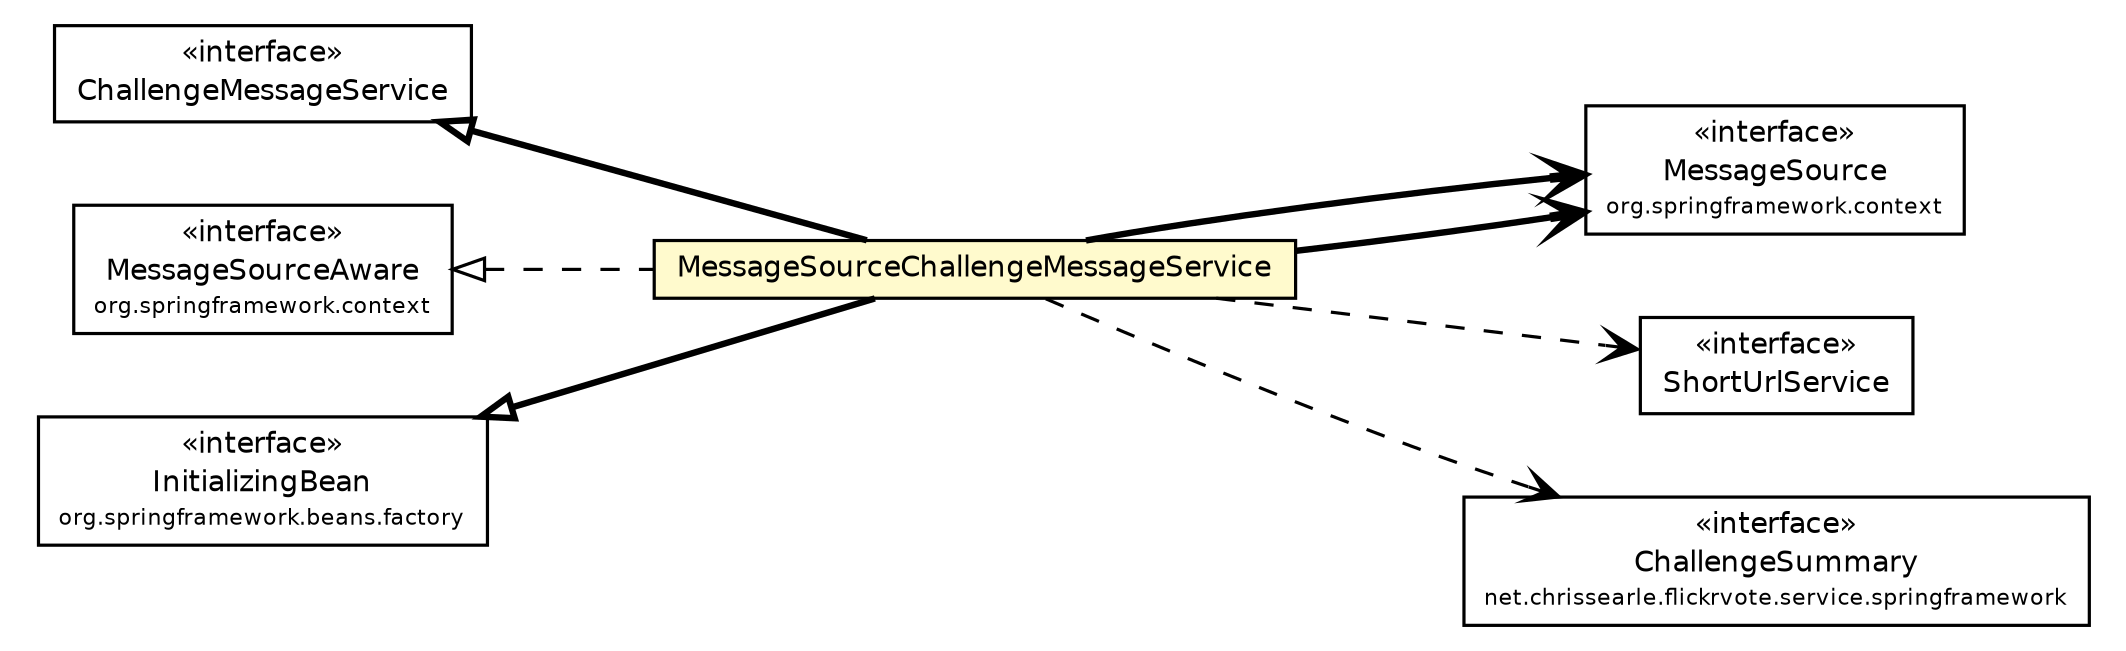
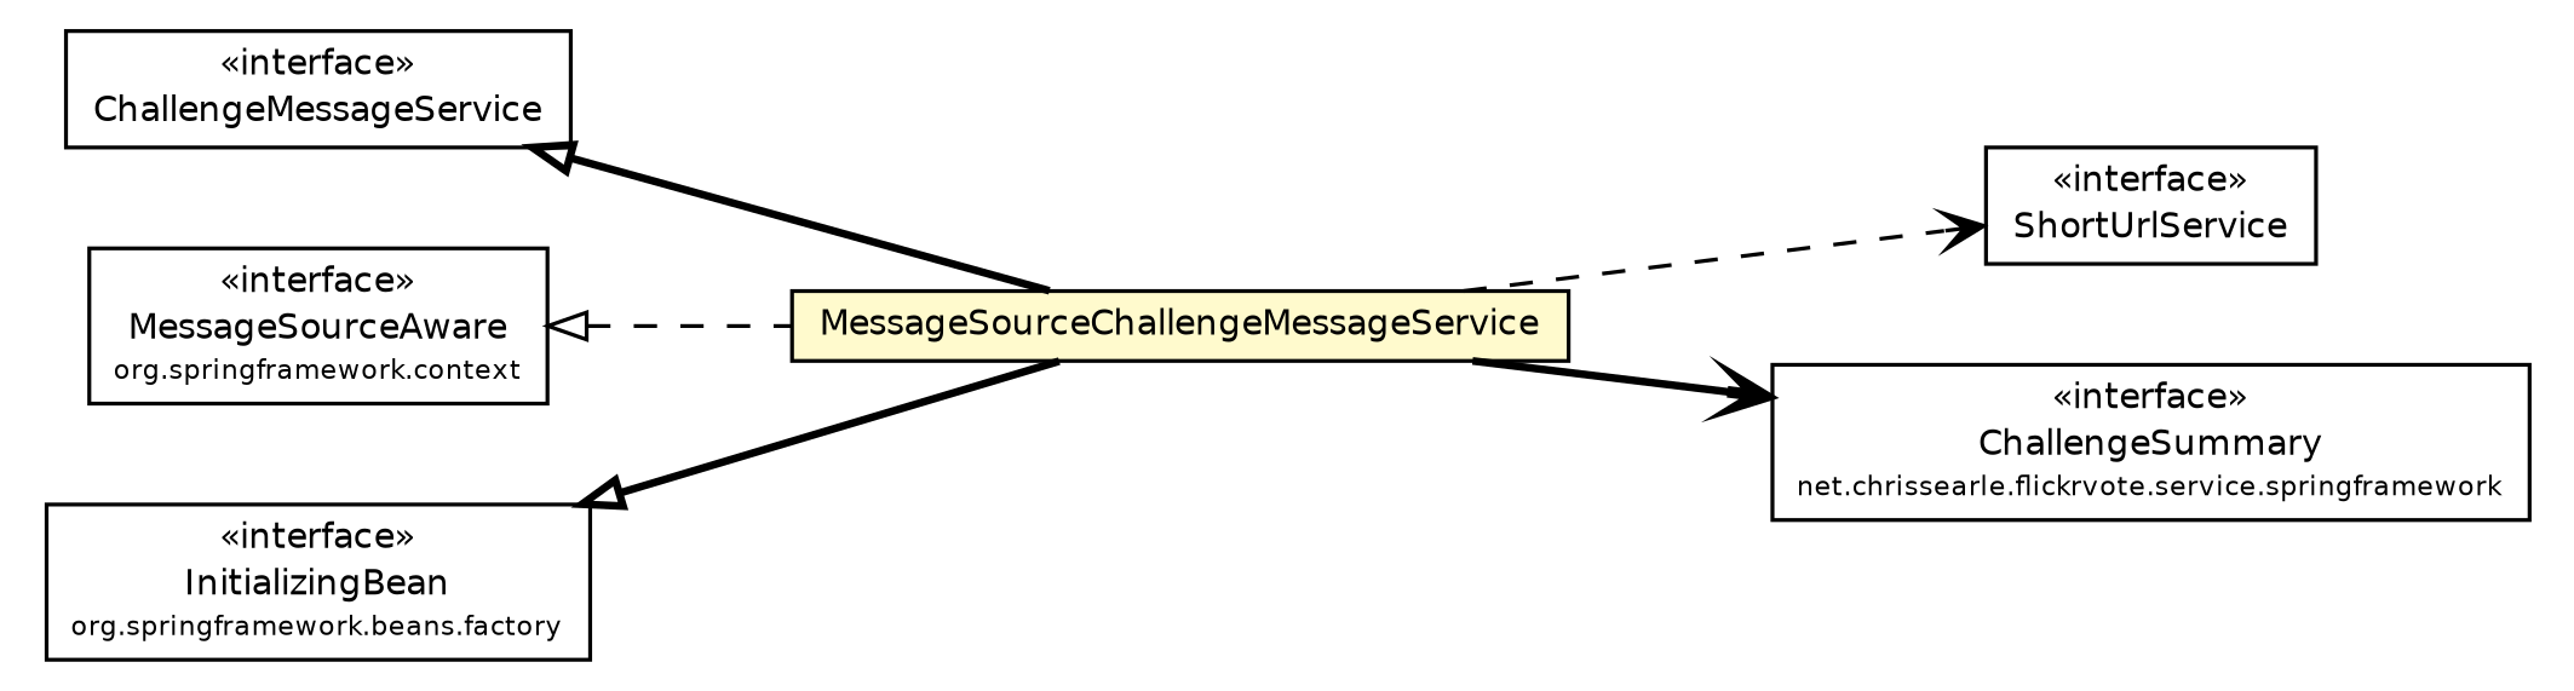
  digraph {
    rankdir=LR
    node [fontcolor=black fontname=Helvetica fontsize=9.0 shape=plaintext]
    edge [arrowhead=open color=black fontcolor=black fontname=Helvetica fontsize=10.0 headport=p labelfontname=Helvetica labelfontsize=10 style=bold tailport=p]
    n1 [label=<<table border="0" cellborder="1" cellspacing="0" cellpadding="2" port="p" bgcolor="lemonChiffon" href="./MessageSourceChallengeMessageService.html"> 		<tr><td><table border="0" cellspacing="0" cellpadding="1"> 			<tr><td> MessageSourceChallengeMessageService </td></tr> 		</table></td></tr> 		</table>>]
-   n2 [label=<<table border="0" cellborder="1" cellspacing="0" cellpadding="2" port="p"> 		<tr><td><table border="0" cellspacing="0" cellpadding="1"> 			<tr><td> &laquo;interface&raquo; </td></tr> 			<tr><td> MessageSource </td></tr> 			<tr><td><font point-size="7.0"> org.springframework.context </font></td></tr> 		</table></td></tr> 		</table>>]
    n3 [label=<<table border="0" cellborder="1" cellspacing="0" cellpadding="2" port="p"> 		<tr><td><table border="0" cellspacing="0" cellpadding="1"> 			<tr><td> &laquo;interface&raquo; </td></tr> 			<tr><td> ShortUrlService </td></tr> 		</table></td></tr> 		</table>>]
    n4 [label=<<table border="0" cellborder="1" cellspacing="0" cellpadding="2" port="p"> 		<tr><td><table border="0" cellspacing="0" cellpadding="1"> 			<tr><td> &laquo;interface&raquo; </td></tr> 			<tr><td> ChallengeSummary </td></tr> 			<tr><td><font point-size="7.0"> net.chrissearle.flickrvote.service.springframework </font></td></tr> 		</table></td></tr> 		</table>>]
    n5 [label=<<table border="0" cellborder="1" cellspacing="0" cellpadding="2" port="p"> 		<tr><td><table border="0" cellspacing="0" cellpadding="1"> 			<tr><td> &laquo;interface&raquo; </td></tr> 			<tr><td> ChallengeMessageService </td></tr> 		</table></td></tr> 		</table>>]
    n6 [label=<<table border="0" cellborder="1" cellspacing="0" cellpadding="2" port="p"> 		<tr><td><table border="0" cellspacing="0" cellpadding="1"> 			<tr><td> &laquo;interface&raquo; </td></tr> 			<tr><td> MessageSourceAware </td></tr> 			<tr><td><font point-size="7.0"> org.springframework.context </font></td></tr> 		</table></td></tr> 		</table>>]
    n7 [label=<<table border="0" cellborder="1" cellspacing="0" cellpadding="2" port="p"> 		<tr><td><table border="0" cellspacing="0" cellpadding="1"> 			<tr><td> &laquo;interface&raquo; </td></tr> 			<tr><td> InitializingBean </td></tr> 			<tr><td><font point-size="7.0"> org.springframework.beans.factory </font></td></tr> 		</table></td></tr> 		</table>>]
-   n1 -> n2
-   n1 -> n2
    n1 -> n3 [style=dashed]
-   n1 -> n4 [style=dashed]
+   n1 -> n4
    n5 -> n1 [arrowtail=empty dir=back fontsize=10 arrowhead="" color="" fontcolor=""]
    n6 -> n1 [arrowtail=empty dir=back fontsize=10 style=dashed arrowhead="" color="" fontcolor=""]
    n7 -> n1 [arrowtail=empty dir=back fontsize=10 arrowhead="" color="" fontcolor=""]
  }
